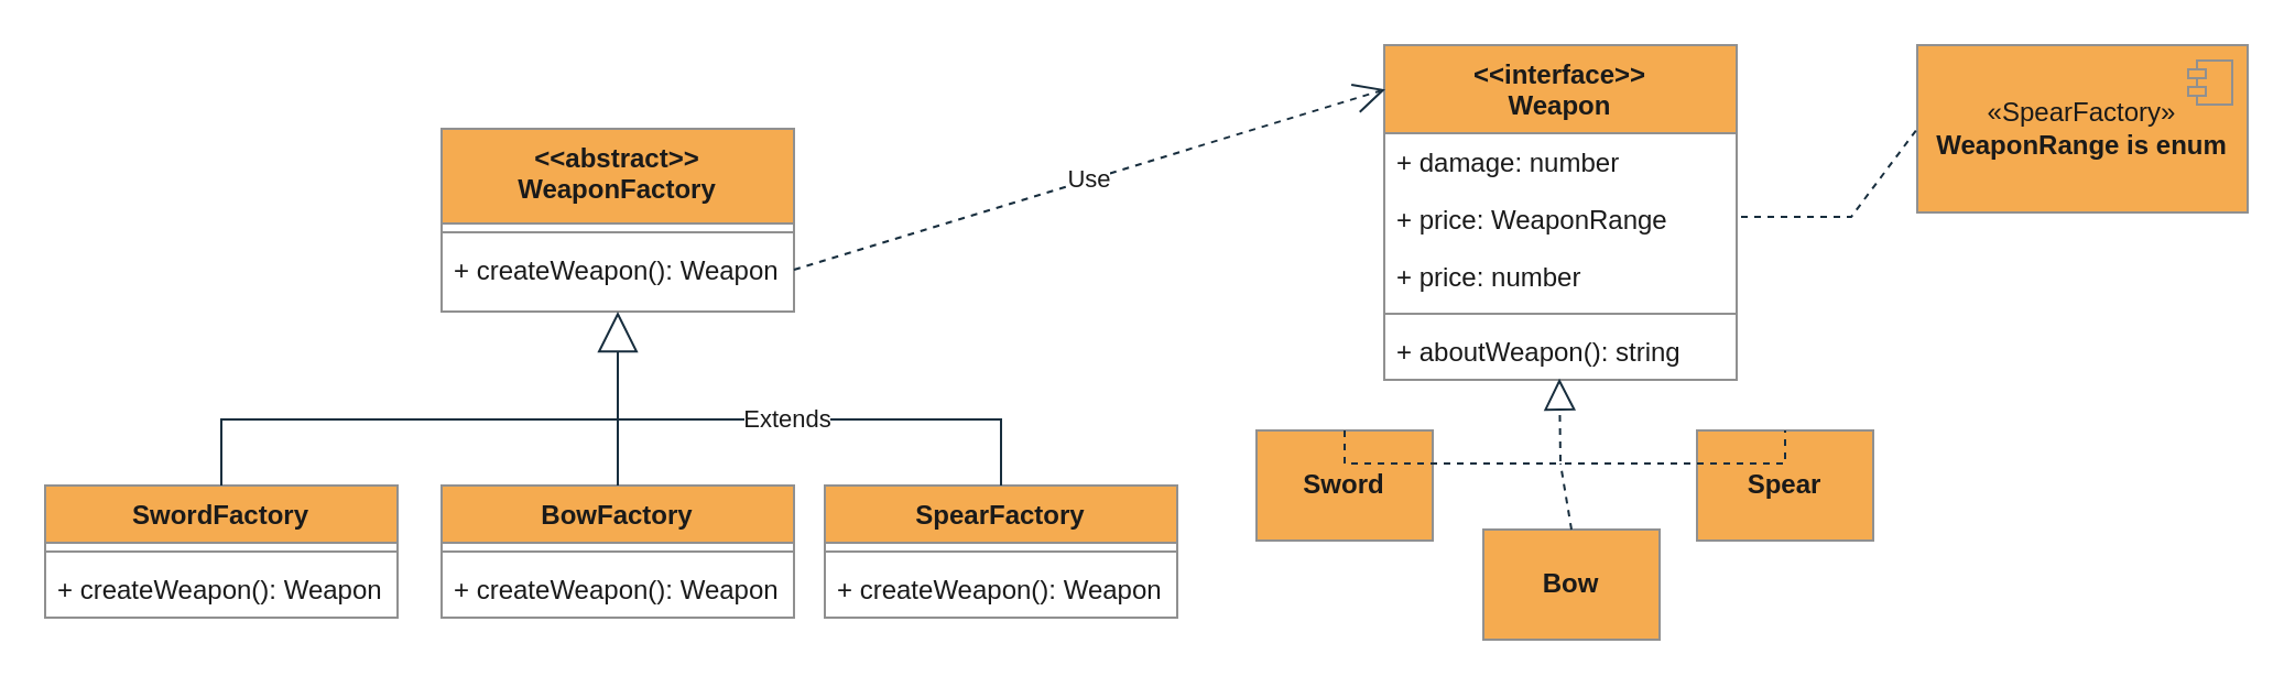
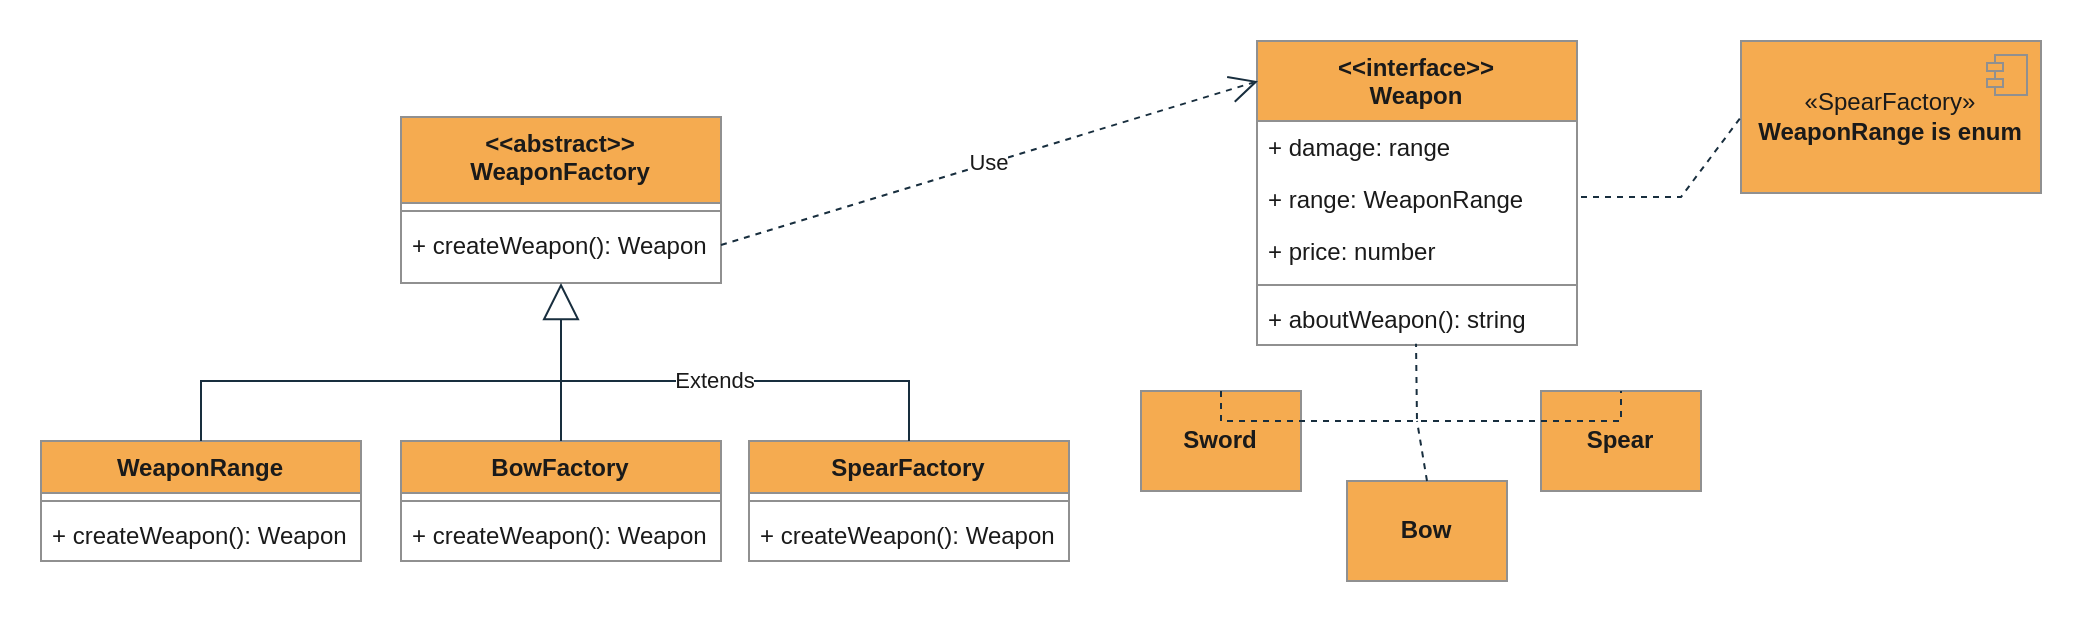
  <mxCell id="0" />
  <mxCell id="1" parent="0" />
  <mxCell id="2" value="&lt;&lt;abstract&gt;&gt;&#10;WeaponFactory" style="swimlane;fontStyle=1;align=center;verticalAlign=top;childLayout=stackLayout;horizontal=1;startSize=43;horizontalStack=0;resizeParent=1;resizeLast=0;collapsible=1;marginBottom=0;rounded=0;shadow=0;strokeWidth=1;labelBackgroundColor=none;fillColor=#F5AB50;strokeColor=#909090;fontColor=#1A1A1A;" parent="1" vertex="1"><mxGeometry x="200" y="58" width="160" height="83" as="geometry"><mxRectangle x="230" y="140" width="160" height="26" as="alternateBounds" /></mxGeometry></mxCell>
  <mxCell id="3" value="" style="line;html=1;strokeWidth=1;align=left;verticalAlign=middle;spacingTop=-1;spacingLeft=3;spacingRight=3;rotatable=0;labelPosition=right;points=[];portConstraint=eastwest;labelBackgroundColor=none;fillColor=#F5AB50;strokeColor=#909090;fontColor=#1A1A1A;" parent="2" vertex="1"><mxGeometry y="43" width="160" height="8" as="geometry" /></mxCell>
  <mxCell id="4" value="+ createWeapon(): Weapon" style="text;align=left;verticalAlign=top;spacingLeft=4;spacingRight=4;overflow=hidden;rotatable=0;points=[[0,0.5],[1,0.5]];portConstraint=eastwest;labelBackgroundColor=none;fontColor=#1A1A1A;" parent="2" vertex="1"><mxGeometry y="51" width="160" height="26" as="geometry" /></mxCell>
  <mxCell id="5" value="&lt;&lt;interface&gt;&gt;&#10;Weapon" style="swimlane;fontStyle=1;align=center;verticalAlign=top;childLayout=stackLayout;horizontal=1;startSize=40;horizontalStack=0;resizeParent=1;resizeLast=0;collapsible=1;marginBottom=0;rounded=0;shadow=0;strokeWidth=1;fillColor=#F5AB50;strokeColor=#909090;labelBackgroundColor=none;fontColor=#1A1A1A;" parent="1" vertex="1"><mxGeometry x="628" y="20" width="160" height="152" as="geometry"><mxRectangle x="550" y="140" width="160" height="26" as="alternateBounds" /></mxGeometry></mxCell>
- <mxCell id="6" value="+ damage: number" style="text;align=left;verticalAlign=top;spacingLeft=4;spacingRight=4;overflow=hidden;rotatable=0;points=[[0,0.5],[1,0.5]];portConstraint=eastwest;labelBackgroundColor=none;fontColor=#1A1A1A;" parent="5" vertex="1"><mxGeometry y="40" width="160" height="26" as="geometry" /></mxCell>
- <mxCell id="7" value="+ price: WeaponRange&#10;" style="text;align=left;verticalAlign=top;spacingLeft=4;spacingRight=4;overflow=hidden;rotatable=0;points=[[0,0.5],[1,0.5]];portConstraint=eastwest;rounded=0;shadow=0;html=0;labelBackgroundColor=none;fontColor=#1A1A1A;" parent="5" vertex="1"><mxGeometry y="66" width="160" height="26" as="geometry" /></mxCell>
+ <mxCell id="6" value="+ damage: range" style="text;align=left;verticalAlign=top;spacingLeft=4;spacingRight=4;overflow=hidden;rotatable=0;points=[[0,0.5],[1,0.5]];portConstraint=eastwest;labelBackgroundColor=none;fontColor=#1A1A1A;" parent="5" vertex="1"><mxGeometry y="40" width="160" height="26" as="geometry" /></mxCell>
+ <mxCell id="7" value="+ range: WeaponRange&#10;" style="text;align=left;verticalAlign=top;spacingLeft=4;spacingRight=4;overflow=hidden;rotatable=0;points=[[0,0.5],[1,0.5]];portConstraint=eastwest;rounded=0;shadow=0;html=0;labelBackgroundColor=none;fontColor=#1A1A1A;" parent="5" vertex="1"><mxGeometry y="66" width="160" height="26" as="geometry" /></mxCell>
  <mxCell id="8" value="+ price: number" style="text;align=left;verticalAlign=top;spacingLeft=4;spacingRight=4;overflow=hidden;rotatable=0;points=[[0,0.5],[1,0.5]];portConstraint=eastwest;rounded=0;shadow=0;html=0;labelBackgroundColor=none;fontColor=#1A1A1A;" parent="5" vertex="1"><mxGeometry y="92" width="160" height="26" as="geometry" /></mxCell>
  <mxCell id="9" value="" style="line;html=1;strokeWidth=1;align=left;verticalAlign=middle;spacingTop=-1;spacingLeft=3;spacingRight=3;rotatable=0;labelPosition=right;points=[];portConstraint=eastwest;labelBackgroundColor=none;fillColor=#F5AB50;strokeColor=#909090;fontColor=#1A1A1A;" parent="5" vertex="1"><mxGeometry y="118" width="160" height="8" as="geometry" /></mxCell>
  <mxCell id="10" value="+ aboutWeapon(): string" style="text;align=left;verticalAlign=top;spacingLeft=4;spacingRight=4;overflow=hidden;rotatable=0;points=[[0,0.5],[1,0.5]];portConstraint=eastwest;labelBackgroundColor=none;fontColor=#1A1A1A;" parent="5" vertex="1"><mxGeometry y="126" width="160" height="26" as="geometry" /></mxCell>
  <mxCell id="11" style="edgeStyle=orthogonalEdgeStyle;rounded=0;orthogonalLoop=1;jettySize=auto;html=1;exitX=1;exitY=0.5;exitDx=0;exitDy=0;labelBackgroundColor=none;strokeColor=#182E3E;fontColor=default;" edge="1" parent="5" source="7" target="7"><mxGeometry relative="1" as="geometry" /></mxCell>
  <mxCell id="12" value="«SpearFactory»&lt;br&gt;&lt;b&gt;WeaponRange is enum&lt;/b&gt;" style="html=1;dropTarget=0;whiteSpace=wrap;labelBackgroundColor=none;fillColor=#F5AB50;strokeColor=#909090;fontColor=#1A1A1A;" vertex="1" parent="1"><mxGeometry x="870" y="20" width="150" height="76" as="geometry" /></mxCell>
  <mxCell id="13" value="" style="shape=module;jettyWidth=8;jettyHeight=4;labelBackgroundColor=none;fillColor=#F5AB50;strokeColor=#909090;fontColor=#1A1A1A;" vertex="1" parent="12"><mxGeometry x="1" width="20" height="20" relative="1" as="geometry"><mxPoint x="-27" y="7" as="offset" /></mxGeometry></mxCell>
  <mxCell id="14" value="" style="endArrow=none;dashed=1;html=1;rounded=0;entryX=0;entryY=0.5;entryDx=0;entryDy=0;labelBackgroundColor=none;strokeColor=#182E3E;fontColor=default;" edge="1" parent="1" target="12"><mxGeometry width="50" height="50" relative="1" as="geometry"><mxPoint x="790" y="98" as="sourcePoint" /><mxPoint x="560" y="180" as="targetPoint" /><Array as="points"><mxPoint x="840" y="98" /></Array></mxGeometry></mxCell>
  <mxCell id="15" value="&lt;p style=&quot;margin:0px;margin-top:4px;text-align:center;&quot;&gt;&lt;br&gt;&lt;b&gt;Spear&lt;/b&gt;&lt;/p&gt;" style="verticalAlign=top;align=left;overflow=fill;fontSize=12;fontFamily=Helvetica;html=1;whiteSpace=wrap;fillColor=#F5AB50;strokeColor=#909090;labelBackgroundColor=none;fontColor=#1A1A1A;" vertex="1" parent="1"><mxGeometry x="770" y="195" width="80" height="50" as="geometry" /></mxCell>
  <mxCell id="16" style="edgeStyle=orthogonalEdgeStyle;rounded=0;orthogonalLoop=1;jettySize=auto;html=1;exitX=0.5;exitY=1;exitDx=0;exitDy=0;strokeColor=#182E3E;fontColor=#1A1A1A;" edge="1" parent="1" source="15" target="15"><mxGeometry relative="1" as="geometry" /></mxCell>
  <mxCell id="17" value="&lt;p style=&quot;margin:0px;margin-top:4px;text-align:center;&quot;&gt;&lt;br&gt;&lt;b&gt;Sword&lt;/b&gt;&lt;/p&gt;" style="verticalAlign=top;align=left;overflow=fill;fontSize=12;fontFamily=Helvetica;html=1;whiteSpace=wrap;fillColor=#F5AB50;strokeColor=#909090;labelBackgroundColor=none;fontColor=#1A1A1A;" vertex="1" parent="1"><mxGeometry x="570" y="195" width="80" height="50" as="geometry" /></mxCell>
  <mxCell id="18" value="&lt;p style=&quot;margin:0px;margin-top:4px;text-align:center;&quot;&gt;&lt;br&gt;&lt;b&gt;Bow&lt;/b&gt;&lt;/p&gt;" style="verticalAlign=top;align=left;overflow=fill;fontSize=12;fontFamily=Helvetica;html=1;whiteSpace=wrap;fillColor=#F5AB50;strokeColor=#909090;labelBackgroundColor=none;fontColor=#1A1A1A;" vertex="1" parent="1"><mxGeometry x="673" y="240" width="80" height="50" as="geometry" /></mxCell>
- <mxCell id="19" value="" style="endArrow=block;dashed=1;endFill=0;endSize=12;html=1;rounded=0;strokeColor=#182E3E;fontColor=#1A1A1A;entryX=0.497;entryY=0.976;entryDx=0;entryDy=0;entryPerimeter=0;exitX=0.5;exitY=0;exitDx=0;exitDy=0;" edge="1" parent="1" source="17" target="10"><mxGeometry width="160" relative="1" as="geometry"><mxPoint x="490" y="200" as="sourcePoint" /><mxPoint x="650" y="200" as="targetPoint" /><Array as="points"><mxPoint x="610" y="210" /><mxPoint x="708" y="210" /></Array></mxGeometry></mxCell>
+ <mxCell id="19" value="" style="endArrow=none;dashed=1;endFill=0;endSize=12;html=1;rounded=0;strokeColor=#182E3E;fontColor=#1A1A1A;entryX=0.497;entryY=0.976;entryDx=0;entryDy=0;entryPerimeter=0;exitX=0.5;exitY=0;exitDx=0;exitDy=0;" edge="1" parent="1" source="17" target="10"><mxGeometry width="160" relative="1" as="geometry"><mxPoint x="490" y="200" as="sourcePoint" /><mxPoint x="650" y="200" as="targetPoint" /><Array as="points"><mxPoint x="610" y="210" /><mxPoint x="708" y="210" /></Array></mxGeometry></mxCell>
  <mxCell id="20" value="" style="endArrow=none;dashed=1;html=1;rounded=0;strokeColor=#182E3E;fontColor=#1A1A1A;entryX=0.5;entryY=0;entryDx=0;entryDy=0;" edge="1" parent="1" target="15"><mxGeometry width="50" height="50" relative="1" as="geometry"><mxPoint x="710" y="210" as="sourcePoint" /><mxPoint x="840" y="180" as="targetPoint" /><Array as="points"><mxPoint x="810" y="210" /></Array></mxGeometry></mxCell>
  <mxCell id="21" value="" style="endArrow=none;dashed=1;html=1;rounded=0;strokeColor=#182E3E;fontColor=#1A1A1A;exitX=0.5;exitY=0;exitDx=0;exitDy=0;" edge="1" parent="1" source="18"><mxGeometry width="50" height="50" relative="1" as="geometry"><mxPoint x="540" y="230" as="sourcePoint" /><mxPoint x="708" y="210" as="targetPoint" /></mxGeometry></mxCell>
- <mxCell id="22" value="SwordFactory" style="swimlane;fontStyle=1;align=center;verticalAlign=top;childLayout=stackLayout;horizontal=1;startSize=26;horizontalStack=0;resizeParent=1;resizeParentMax=0;resizeLast=0;collapsible=1;marginBottom=0;whiteSpace=wrap;html=1;strokeColor=#909090;fontColor=#1A1A1A;fillColor=#F5AB50;" vertex="1" parent="1"><mxGeometry x="20" y="220" width="160" height="60" as="geometry" /></mxCell>
+ <mxCell id="22" value="WeaponRange" style="swimlane;fontStyle=1;align=center;verticalAlign=top;childLayout=stackLayout;horizontal=1;startSize=26;horizontalStack=0;resizeParent=1;resizeParentMax=0;resizeLast=0;collapsible=1;marginBottom=0;whiteSpace=wrap;html=1;strokeColor=#909090;fontColor=#1A1A1A;fillColor=#F5AB50;" vertex="1" parent="1"><mxGeometry x="20" y="220" width="160" height="60" as="geometry" /></mxCell>
  <mxCell id="23" value="" style="line;strokeWidth=1;fillColor=none;align=left;verticalAlign=middle;spacingTop=-1;spacingLeft=3;spacingRight=3;rotatable=0;labelPosition=right;points=[];portConstraint=eastwest;strokeColor=inherit;fontColor=#1A1A1A;" vertex="1" parent="22"><mxGeometry y="26" width="160" height="8" as="geometry" /></mxCell>
  <mxCell id="24" value="+ createWeapon(): Weapon" style="text;strokeColor=none;fillColor=none;align=left;verticalAlign=top;spacingLeft=4;spacingRight=4;overflow=hidden;rotatable=0;points=[[0,0.5],[1,0.5]];portConstraint=eastwest;whiteSpace=wrap;html=1;fontColor=#1A1A1A;" vertex="1" parent="22"><mxGeometry y="34" width="160" height="26" as="geometry" /></mxCell>
  <mxCell id="25" value="BowFactory" style="swimlane;fontStyle=1;align=center;verticalAlign=top;childLayout=stackLayout;horizontal=1;startSize=26;horizontalStack=0;resizeParent=1;resizeParentMax=0;resizeLast=0;collapsible=1;marginBottom=0;whiteSpace=wrap;html=1;strokeColor=#909090;fontColor=#1A1A1A;fillColor=#F5AB50;" vertex="1" parent="1"><mxGeometry x="200" y="220" width="160" height="60" as="geometry" /></mxCell>
  <mxCell id="26" value="" style="line;strokeWidth=1;fillColor=none;align=left;verticalAlign=middle;spacingTop=-1;spacingLeft=3;spacingRight=3;rotatable=0;labelPosition=right;points=[];portConstraint=eastwest;strokeColor=inherit;fontColor=#1A1A1A;" vertex="1" parent="25"><mxGeometry y="26" width="160" height="8" as="geometry" /></mxCell>
  <mxCell id="27" value="+ createWeapon(): Weapon" style="text;strokeColor=none;fillColor=none;align=left;verticalAlign=top;spacingLeft=4;spacingRight=4;overflow=hidden;rotatable=0;points=[[0,0.5],[1,0.5]];portConstraint=eastwest;whiteSpace=wrap;html=1;fontColor=#1A1A1A;" vertex="1" parent="25"><mxGeometry y="34" width="160" height="26" as="geometry" /></mxCell>
  <mxCell id="28" value="SpearFactory" style="swimlane;fontStyle=1;align=center;verticalAlign=top;childLayout=stackLayout;horizontal=1;startSize=26;horizontalStack=0;resizeParent=1;resizeParentMax=0;resizeLast=0;collapsible=1;marginBottom=0;whiteSpace=wrap;html=1;strokeColor=#909090;fontColor=#1A1A1A;fillColor=#F5AB50;" vertex="1" parent="1"><mxGeometry x="374" y="220" width="160" height="60" as="geometry" /></mxCell>
  <mxCell id="29" value="" style="line;strokeWidth=1;fillColor=none;align=left;verticalAlign=middle;spacingTop=-1;spacingLeft=3;spacingRight=3;rotatable=0;labelPosition=right;points=[];portConstraint=eastwest;strokeColor=inherit;fontColor=#1A1A1A;" vertex="1" parent="28"><mxGeometry y="26" width="160" height="8" as="geometry" /></mxCell>
  <mxCell id="30" value="+ createWeapon(): Weapon" style="text;strokeColor=none;fillColor=none;align=left;verticalAlign=top;spacingLeft=4;spacingRight=4;overflow=hidden;rotatable=0;points=[[0,0.5],[1,0.5]];portConstraint=eastwest;whiteSpace=wrap;html=1;fontColor=#1A1A1A;" vertex="1" parent="28"><mxGeometry y="34" width="160" height="26" as="geometry" /></mxCell>
  <mxCell id="31" value="Extends" style="endArrow=block;endSize=16;endFill=0;html=1;rounded=0;strokeColor=#182E3E;fontColor=#1A1A1A;exitX=0.5;exitY=0;exitDx=0;exitDy=0;entryX=0.5;entryY=1;entryDx=0;entryDy=0;" edge="1" parent="1" source="28" target="2"><mxGeometry width="160" relative="1" as="geometry"><mxPoint x="460" y="190" as="sourcePoint" /><mxPoint x="620" y="190" as="targetPoint" /><Array as="points"><mxPoint x="454" y="190" /><mxPoint x="280" y="190" /></Array></mxGeometry></mxCell>
  <mxCell id="32" value="" style="endArrow=none;html=1;rounded=0;strokeColor=#182E3E;fontColor=#1A1A1A;exitX=0.5;exitY=0;exitDx=0;exitDy=0;" edge="1" parent="1" source="22"><mxGeometry width="50" height="50" relative="1" as="geometry"><mxPoint x="510" y="220" as="sourcePoint" /><mxPoint x="280" y="190" as="targetPoint" /><Array as="points"><mxPoint x="100" y="190" /></Array></mxGeometry></mxCell>
  <mxCell id="33" value="" style="endArrow=none;html=1;rounded=0;strokeColor=#182E3E;fontColor=#1A1A1A;" edge="1" parent="1" source="25"><mxGeometry width="50" height="50" relative="1" as="geometry"><mxPoint x="510" y="220" as="sourcePoint" /><mxPoint x="280" y="190" as="targetPoint" /></mxGeometry></mxCell>
  <mxCell id="34" value="Use" style="endArrow=open;endSize=12;dashed=1;html=1;rounded=0;strokeColor=#182E3E;fontColor=#1A1A1A;exitX=1;exitY=0.5;exitDx=0;exitDy=0;entryX=0.003;entryY=0.132;entryDx=0;entryDy=0;entryPerimeter=0;" edge="1" parent="1" source="4" target="5"><mxGeometry width="160" relative="1" as="geometry"><mxPoint x="460" y="190" as="sourcePoint" /><mxPoint x="620" y="190" as="targetPoint" /></mxGeometry></mxCell>
